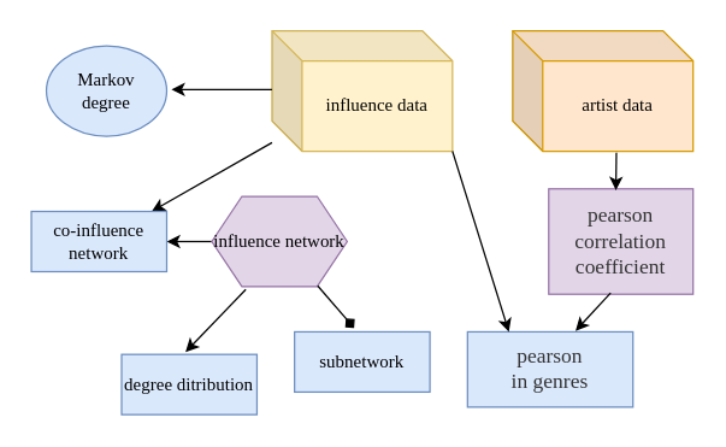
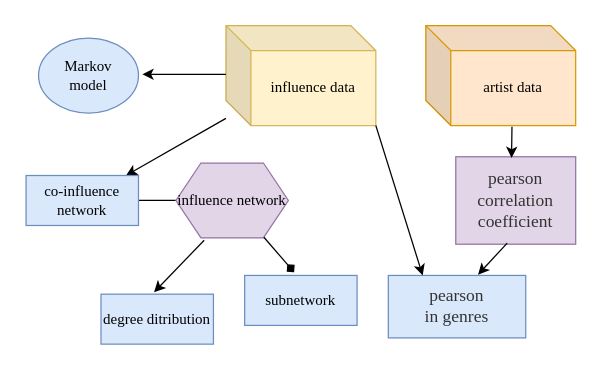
  <mxCell id="0" />
  <mxCell id="1" parent="0" />
- <mxCell id="2" value="&lt;font face=&quot;Comic Sans MS&quot;&gt;Markov&lt;br&gt;degree&lt;/font&gt;" style="ellipse;whiteSpace=wrap;html=1;fillColor=#dae8fc;strokeColor=#6c8ebf;" vertex="1" parent="1"><mxGeometry x="30" y="30" width="80" height="60" as="geometry" /></mxCell>
+ <mxCell id="2" value="&lt;font face=&quot;Comic Sans MS&quot;&gt;Markov&lt;br&gt;model&lt;/font&gt;" style="ellipse;whiteSpace=wrap;html=1;fillColor=#dae8fc;strokeColor=#6c8ebf;" vertex="1" parent="1"><mxGeometry x="30" y="30" width="80" height="60" as="geometry" /></mxCell>
  <mxCell id="3" value="&lt;span style=&quot;font-family: &amp;#34;comic sans ms&amp;#34;&quot;&gt;influence data&lt;/span&gt;" style="shape=cube;whiteSpace=wrap;html=1;boundedLbl=1;backgroundOutline=1;darkOpacity=0.05;darkOpacity2=0.1;fillColor=#fff2cc;strokeColor=#d6b656;" vertex="1" parent="1"><mxGeometry x="180" y="20" width="120" height="80" as="geometry" /></mxCell>
  <mxCell id="4" value="&lt;span style=&quot;font-family: &amp;#34;comic sans ms&amp;#34;&quot;&gt;artist data&lt;/span&gt;" style="shape=cube;whiteSpace=wrap;html=1;boundedLbl=1;backgroundOutline=1;darkOpacity=0.05;darkOpacity2=0.1;fillColor=#ffe6cc;strokeColor=#d79b00;" vertex="1" parent="1"><mxGeometry x="340" y="20" width="120" height="80" as="geometry" /></mxCell>
  <mxCell id="5" value="" style="endArrow=classic;html=1;" edge="1" parent="1" source="3" target="8"><mxGeometry width="50" height="50" relative="1" as="geometry"><mxPoint x="244.72" y="112.48" as="sourcePoint" /><mxPoint x="244.05" y="142.4" as="targetPoint" /></mxGeometry></mxCell>
- <mxCell id="6" value="" style="endArrow=classic;html=1;exitX=0;exitY=0.5;exitDx=0;exitDy=0;entryX=1;entryY=0.5;entryDx=0;entryDy=0;" edge="1" parent="1" source="7" target="8"><mxGeometry width="50" height="50" relative="1" as="geometry"><mxPoint x="200" y="210" as="sourcePoint" /><mxPoint x="170" y="250" as="targetPoint" /></mxGeometry></mxCell>
+ <mxCell id="6" value="" style="endArrow=none;html=1;exitX=0;exitY=0.5;exitDx=0;exitDy=0;entryX=1;entryY=0.5;entryDx=0;entryDy=0;" edge="1" parent="1" source="7" target="8"><mxGeometry width="50" height="50" relative="1" as="geometry"><mxPoint x="200" y="210" as="sourcePoint" /><mxPoint x="170" y="250" as="targetPoint" /></mxGeometry></mxCell>
  <mxCell id="7" value="&lt;font face=&quot;Comic Sans MS&quot;&gt;influence network&lt;/font&gt;" style="shape=hexagon;perimeter=hexagonPerimeter2;whiteSpace=wrap;html=1;fixedSize=1;fillColor=#e1d5e7;strokeColor=#9673a6;" vertex="1" parent="1"><mxGeometry x="140" y="130" width="90" height="60" as="geometry" /></mxCell>
  <mxCell id="8" value="&lt;font face=&quot;Comic Sans MS&quot;&gt;co-influence network&lt;/font&gt;" style="rounded=0;whiteSpace=wrap;html=1;fillColor=#dae8fc;strokeColor=#6c8ebf;" vertex="1" parent="1"><mxGeometry x="20" y="140" width="90" height="40" as="geometry" /></mxCell>
  <mxCell id="9" value="&lt;font face=&quot;Comic Sans MS&quot;&gt;degree ditribution&lt;br&gt;&lt;/font&gt;" style="rounded=0;whiteSpace=wrap;html=1;fillColor=#dae8fc;strokeColor=#6c8ebf;" vertex="1" parent="1"><mxGeometry x="80" y="235" width="90" height="40" as="geometry" /></mxCell>
  <mxCell id="10" value="" style="endArrow=diamond;html=1;entryX=0.44;entryY=-0.064;entryDx=0;entryDy=0;entryPerimeter=0;" edge="1" parent="1" source="7" target="13"><mxGeometry width="50" height="50" relative="1" as="geometry"><mxPoint x="290" y="170" as="sourcePoint" /><mxPoint x="231.429" y="210" as="targetPoint" /></mxGeometry></mxCell>
  <mxCell id="11" value="" style="endArrow=classic;html=1;entryX=1.039;entryY=0.483;entryDx=0;entryDy=0;entryPerimeter=0;" edge="1" parent="1" target="2"><mxGeometry width="50" height="50" relative="1" as="geometry"><mxPoint x="180" y="59" as="sourcePoint" /><mxPoint x="250" y="80" as="targetPoint" /></mxGeometry></mxCell>
  <mxCell id="12" value="" style="endArrow=classic;html=1;exitX=0.251;exitY=1.031;exitDx=0;exitDy=0;exitPerimeter=0;entryX=0.472;entryY=-0.04;entryDx=0;entryDy=0;entryPerimeter=0;" edge="1" parent="1" source="7" target="9"><mxGeometry width="50" height="50" relative="1" as="geometry"><mxPoint x="200" y="250" as="sourcePoint" /><mxPoint x="250" y="200" as="targetPoint" /></mxGeometry></mxCell>
  <mxCell id="13" value="&lt;font face=&quot;Comic Sans MS&quot;&gt;subnetwork&lt;br&gt;&lt;/font&gt;" style="rounded=0;whiteSpace=wrap;html=1;fillColor=#dae8fc;strokeColor=#6c8ebf;" vertex="1" parent="1"><mxGeometry x="195" y="220" width="90" height="40" as="geometry" /></mxCell>
  <mxCell id="14" value="&lt;span style=&quot;color: rgb(51 , 51 , 51) ; font-size: 14px ; text-indent: 28px&quot;&gt;&lt;font face=&quot;Comic Sans MS&quot;&gt;pearson correlation coefficient&lt;/font&gt;&lt;/span&gt;" style="rounded=0;whiteSpace=wrap;html=1;fillColor=#e1d5e7;strokeColor=#9673a6;" vertex="1" parent="1"><mxGeometry x="364" y="125" width="96" height="70" as="geometry" /></mxCell>
  <mxCell id="15" value="" style="endArrow=classic;html=1;entryX=0.465;entryY=0.013;entryDx=0;entryDy=0;entryPerimeter=0;" edge="1" parent="1" target="14"><mxGeometry width="50" height="50" relative="1" as="geometry"><mxPoint x="409" y="101" as="sourcePoint" /><mxPoint x="380" y="120" as="targetPoint" /></mxGeometry></mxCell>
  <mxCell id="16" value="&lt;span style=&quot;color: rgb(51 , 51 , 51) ; font-family: &amp;#34;comic sans ms&amp;#34; ; font-size: 14px ; text-indent: 28px&quot;&gt;pearson&lt;br&gt;in genres&lt;br&gt;&lt;/span&gt;" style="rounded=0;whiteSpace=wrap;html=1;fillColor=#dae8fc;strokeColor=#6c8ebf;" vertex="1" parent="1"><mxGeometry x="310" y="220" width="110" height="50" as="geometry" /></mxCell>
  <mxCell id="17" value="" style="endArrow=classic;html=1;exitX=1;exitY=1;exitDx=0;exitDy=0;exitPerimeter=0;entryX=0.25;entryY=0;entryDx=0;entryDy=0;" edge="1" parent="1" source="3" target="16"><mxGeometry width="50" height="50" relative="1" as="geometry"><mxPoint x="330" y="200" as="sourcePoint" /><mxPoint x="380" y="150" as="targetPoint" /></mxGeometry></mxCell>
  <mxCell id="18" value="" style="endArrow=classic;html=1;exitX=0.429;exitY=0.987;exitDx=0;exitDy=0;exitPerimeter=0;entryX=0.653;entryY=-0.013;entryDx=0;entryDy=0;entryPerimeter=0;" edge="1" parent="1" source="14" target="16"><mxGeometry width="50" height="50" relative="1" as="geometry"><mxPoint x="330" y="200" as="sourcePoint" /><mxPoint x="380" y="150" as="targetPoint" /></mxGeometry></mxCell>
